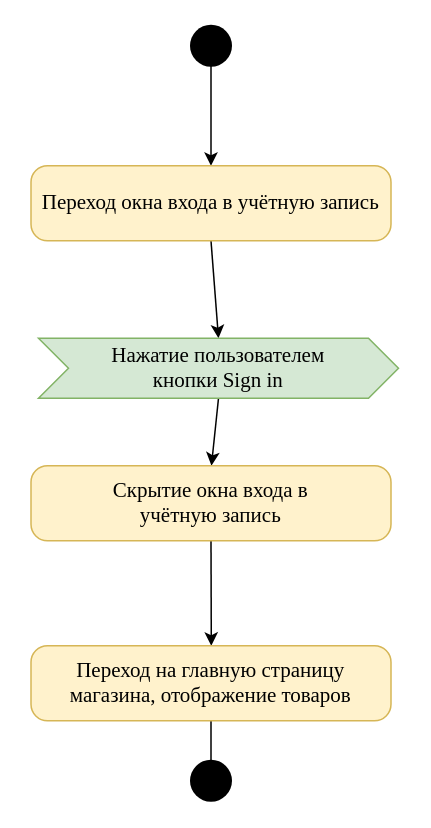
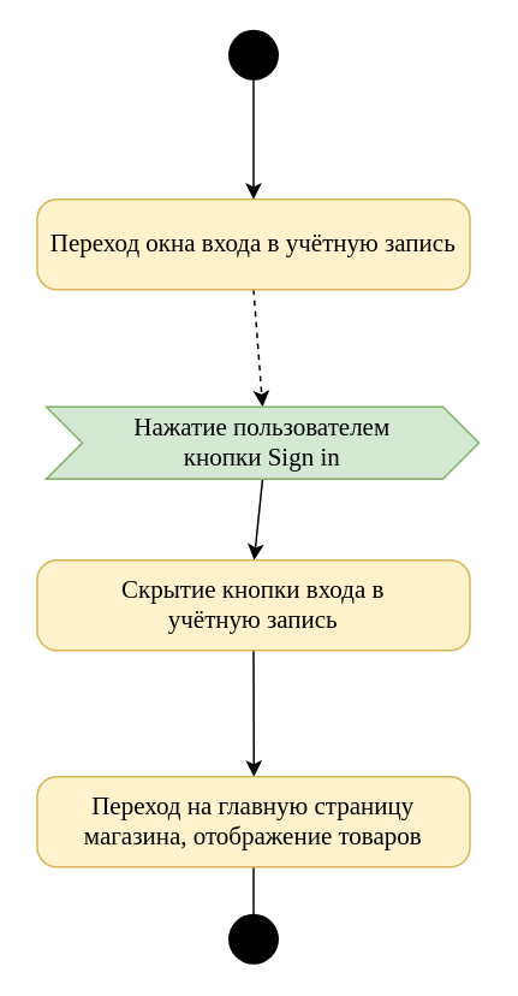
  <mxCell id="0" />
  <mxCell id="1" parent="0" />
  <mxCell id="2" style="edgeStyle=none;html=1;" edge="1" parent="1" source="3"><mxGeometry relative="1" as="geometry"><mxPoint x="140" y="110" as="targetPoint" /></mxGeometry></mxCell>
  <mxCell id="3" value="" style="shape=waypoint;sketch=0;size=6;pointerEvents=1;points=[];fillColor=none;resizable=0;rotatable=0;perimeter=centerPerimeter;snapToPoint=1;strokeWidth=12;" vertex="1" parent="1"><mxGeometry x="130" y="20" width="20" height="20" as="geometry" /></mxCell>
- <mxCell id="4" style="edgeStyle=none;html=1;exitX=0.5;exitY=1;exitDx=0;exitDy=0;entryX=0.5;entryY=0;entryDx=0;entryDy=0;fontFamily=JetBrains Mono;fontSize=14;" edge="1" parent="1" source="5" target="7"><mxGeometry relative="1" as="geometry" /></mxCell>
+ <mxCell id="4" style="edgeStyle=none;html=1;exitX=0.5;exitY=1;exitDx=0;exitDy=0;entryX=0.5;entryY=0;entryDx=0;entryDy=0;fontFamily=JetBrains Mono;fontSize=14;dashed=1;" edge="1" parent="1" source="5" target="7"><mxGeometry relative="1" as="geometry" /></mxCell>
  <mxCell id="5" value="Переход окна входа в учётную запись" style="rounded=1;whiteSpace=wrap;html=1;strokeWidth=1;fontSize=14;arcSize=22;fontFamily=JetBrains Mono;fillColor=#fff2cc;strokeColor=#d6b656;" vertex="1" parent="1"><mxGeometry x="20" y="110" width="240" height="50" as="geometry" /></mxCell>
  <mxCell id="6" style="edgeStyle=none;html=1;exitX=0.5;exitY=1;exitDx=0;exitDy=0;fontFamily=JetBrains Mono;fontSize=14;" edge="1" parent="1" source="7"><mxGeometry relative="1" as="geometry"><mxPoint x="140.286" y="310" as="targetPoint" /></mxGeometry></mxCell>
  <mxCell id="7" value="&lt;font style=&quot;font-size: 14px;&quot;&gt;Нажатие пользователем &lt;br style=&quot;font-size: 14px;&quot;&gt;кнопки Sign in&lt;/font&gt;" style="shape=step;perimeter=stepPerimeter;whiteSpace=wrap;html=1;fixedSize=1;strokeWidth=1;fontFamily=JetBrains Mono;fontSize=14;fillColor=#d5e8d4;strokeColor=#82b366;" vertex="1" parent="1"><mxGeometry x="25" y="225" width="240" height="40" as="geometry" /></mxCell>
  <mxCell id="8" style="edgeStyle=none;html=1;exitX=0.5;exitY=1;exitDx=0;exitDy=0;fontFamily=JetBrains Mono;fontSize=14;" edge="1" parent="1" source="9"><mxGeometry relative="1" as="geometry"><mxPoint x="140.194" y="430" as="targetPoint" /></mxGeometry></mxCell>
- <mxCell id="9" value="Скрытие окна входа в &lt;br&gt;учётную запись" style="rounded=1;whiteSpace=wrap;html=1;strokeWidth=1;fontSize=14;arcSize=22;fontFamily=JetBrains Mono;fillColor=#fff2cc;strokeColor=#d6b656;" vertex="1" parent="1"><mxGeometry x="20" y="310" width="240" height="50" as="geometry" /></mxCell>
+ <mxCell id="9" value="Скрытие кнопки входа в &lt;br&gt;учётную запись" style="rounded=1;whiteSpace=wrap;html=1;strokeWidth=1;fontSize=14;arcSize=22;fontFamily=JetBrains Mono;fillColor=#fff2cc;strokeColor=#d6b656;" vertex="1" parent="1"><mxGeometry x="20" y="310" width="240" height="50" as="geometry" /></mxCell>
  <mxCell id="10" style="edgeStyle=none;html=1;exitX=0.5;exitY=1;exitDx=0;exitDy=0;entryX=0.581;entryY=-0.064;entryDx=0;entryDy=0;entryPerimeter=0;fontFamily=JetBrains Mono;fontSize=14;" edge="1" parent="1" source="11" target="12"><mxGeometry relative="1" as="geometry" /></mxCell>
  <mxCell id="11" value="Переход на главную страницу магазина, отображение товаров" style="rounded=1;whiteSpace=wrap;html=1;strokeWidth=1;fontSize=14;arcSize=22;fontFamily=JetBrains Mono;fillColor=#fff2cc;strokeColor=#d6b656;" vertex="1" parent="1"><mxGeometry x="20" y="430" width="240" height="50" as="geometry" /></mxCell>
  <mxCell id="12" value="" style="shape=waypoint;sketch=0;size=6;pointerEvents=1;points=[];fillColor=none;resizable=0;rotatable=0;perimeter=centerPerimeter;snapToPoint=1;strokeWidth=12;" vertex="1" parent="1"><mxGeometry x="130" y="510" width="20" height="20" as="geometry" /></mxCell>
